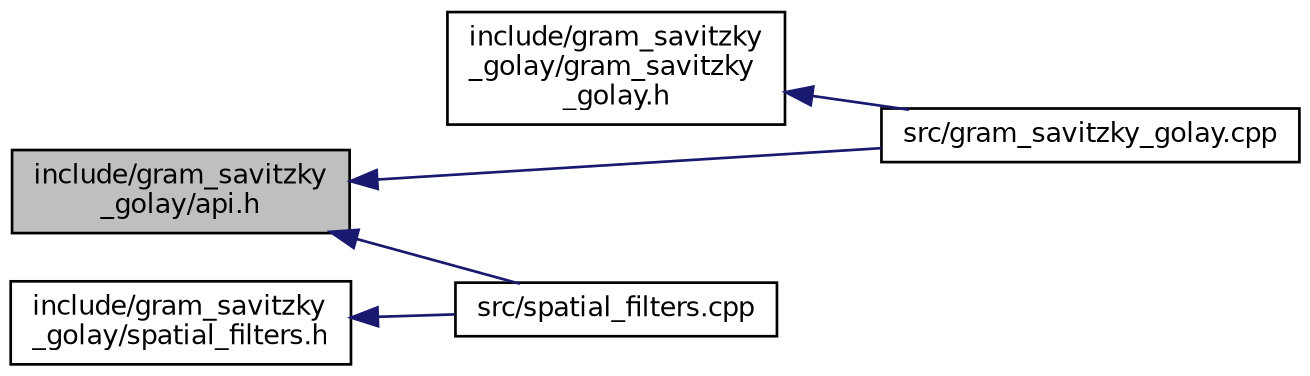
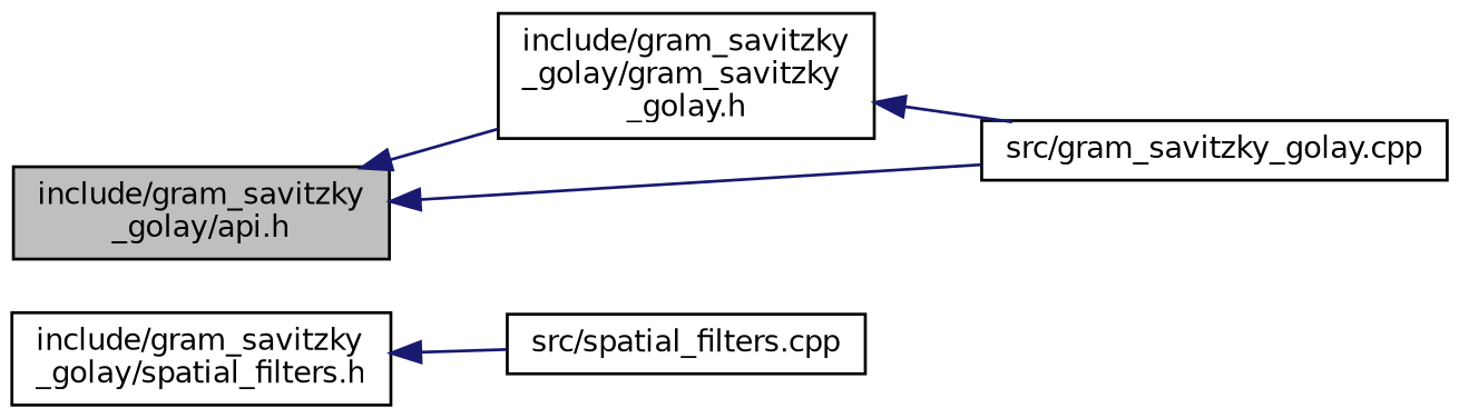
  digraph {
    rankdir=LR
    node [color=black fillcolor=white fontname=Helvetica fontsize=10 shape=record style=filled]
    edge [color=midnightblue dir=back fontname=Helvetica fontsize=10 labelfontname=Helvetica labelfontsize=10 style=solid]
    n1 [fillcolor=grey75 fontcolor=black height=0.2 label="include/gram_savitzky\l_golay/api.h" width=0.4]
    n2 [height=0.2 label="include/gram_savitzky\l_golay/gram_savitzky\l_golay.h" width=0.4]
    n3 [height=0.2 label="src/gram_savitzky_golay.cpp" width=0.4]
    n4 [height=0.2 label="include/gram_savitzky\l_golay/spatial_filters.h" width=0.4]
    n5 [height=0.2 label="src/spatial_filters.cpp" width=0.4]
-   n1 -> n5
+   n1 -> n2
    n1 -> n3
    n2 -> n3
    n4 -> n5
  }
